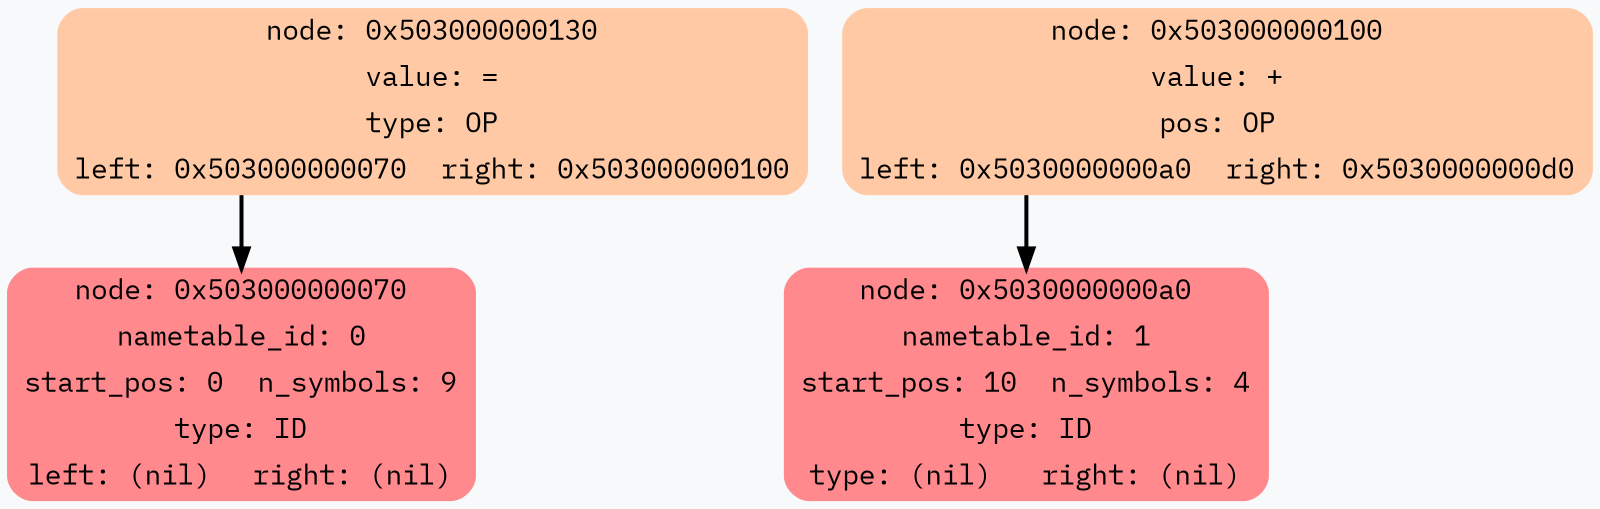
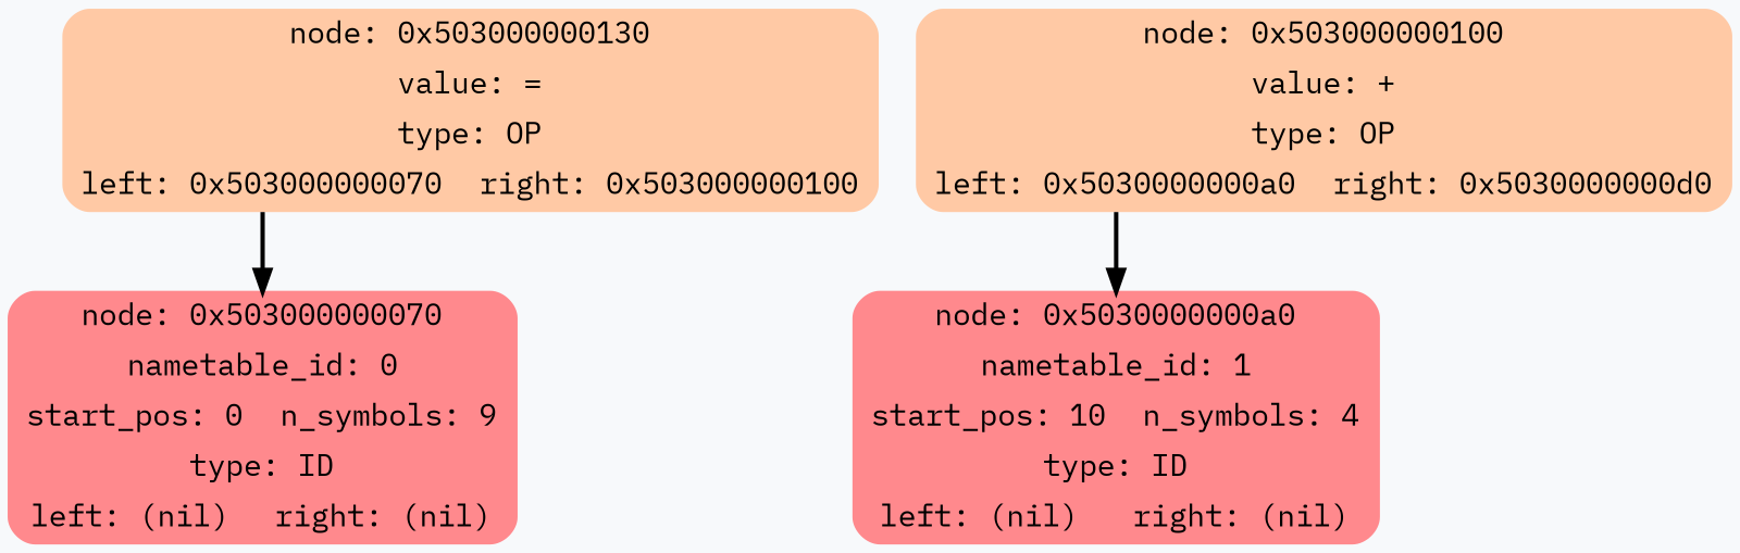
  digraph {
    bgcolor="#F7F9FB"
    fontname="IBM Plex Mono"
    rankdir=HR
    node [color=" #FFC9A5" fontname="IBM Plex Mono" shape=Mrecord style=filled]
    edge [fontname="IBM Plex Mono" style=bold tailport=left weight=1000]
    n1 [label="{node: 0x503000000130 | value: = | type: OP | {<left>left: 0x503000000070 | <right>right: 0x503000000100}  }"]
    n2 [color="#FF898D" label="{node: 0x503000000070 | nametable_id: 0 | {start_pos: 0 | n_symbols: 9} | type: ID | {<left>left: (nil) | <right>right: (nil)}  }"]
-   n3 [label="{node: 0x503000000100 | value: + | pos: OP | {<left>left: 0x5030000000a0 | <right>right: 0x5030000000d0}  }"]
-   n4 [color="#FF898D" label="{node: 0x5030000000a0 | nametable_id: 1 | {start_pos: 10 | n_symbols: 4} | type: ID | {<left>type: (nil) | <right>right: (nil)}  }"]
+   n3 [label="{node: 0x503000000100 | value: + | type: OP | {<left>left: 0x5030000000a0 | <right>right: 0x5030000000d0}  }"]
+   n4 [color="#FF898D" label="{node: 0x5030000000a0 | nametable_id: 1 | {start_pos: 10 | n_symbols: 4} | type: ID | {<left>left: (nil) | <right>right: (nil)}  }"]
    n1 -> n2
    n3 -> n4
  }
